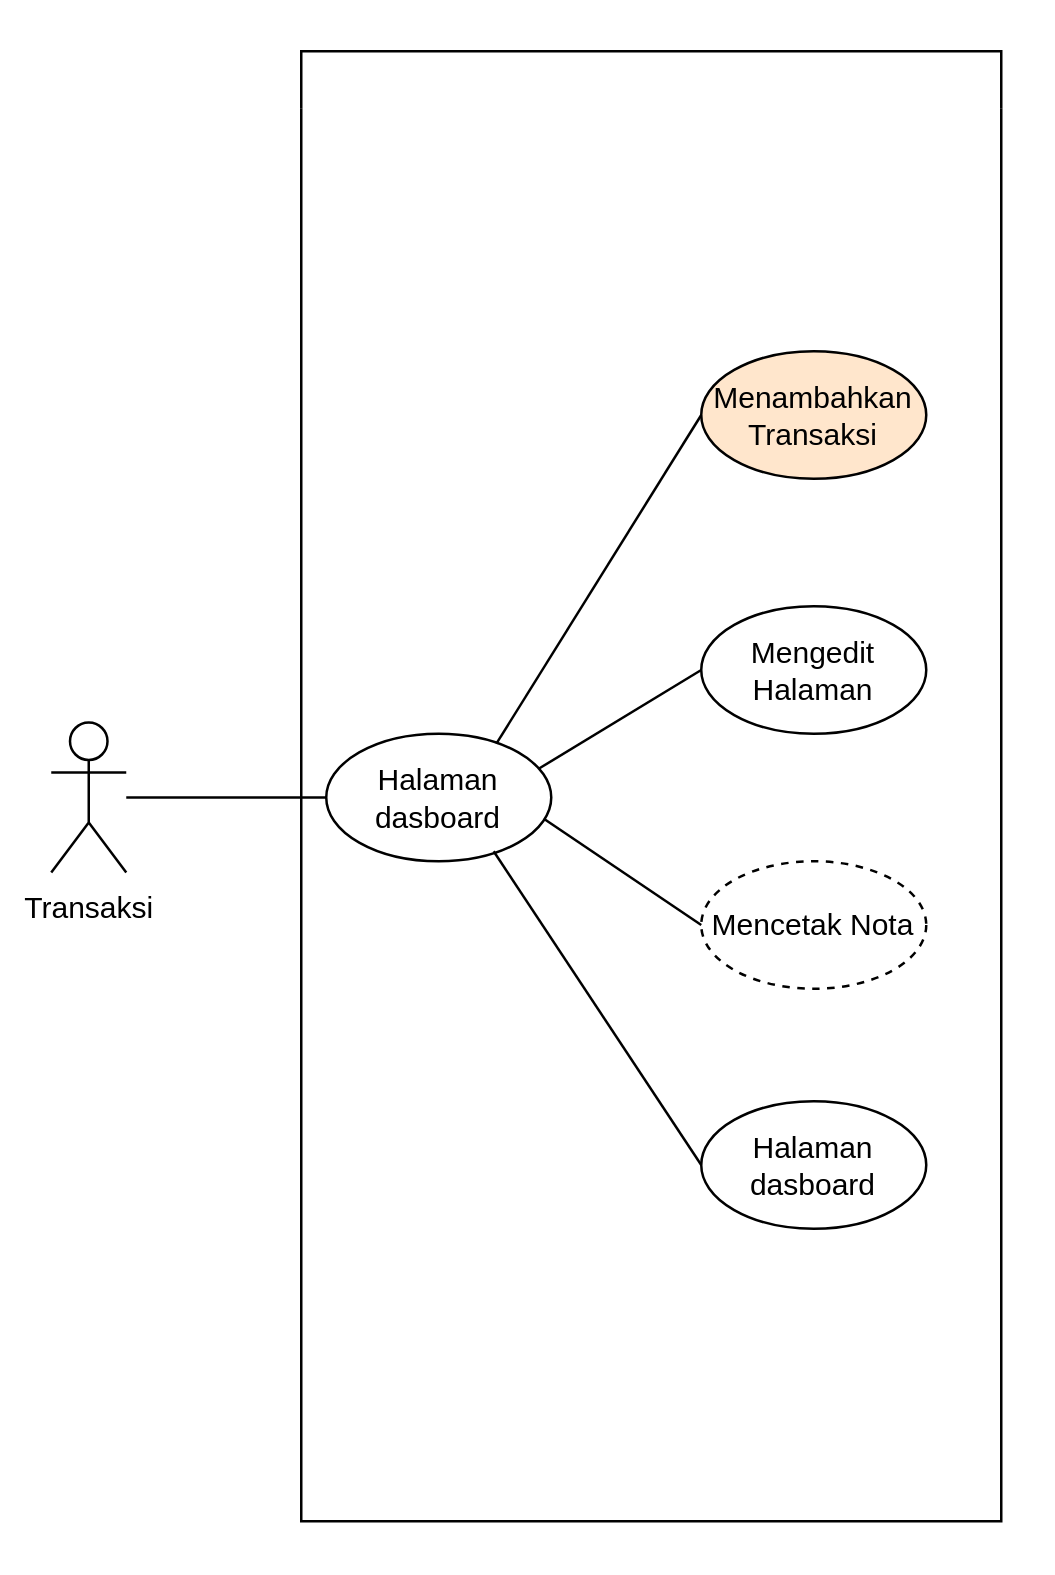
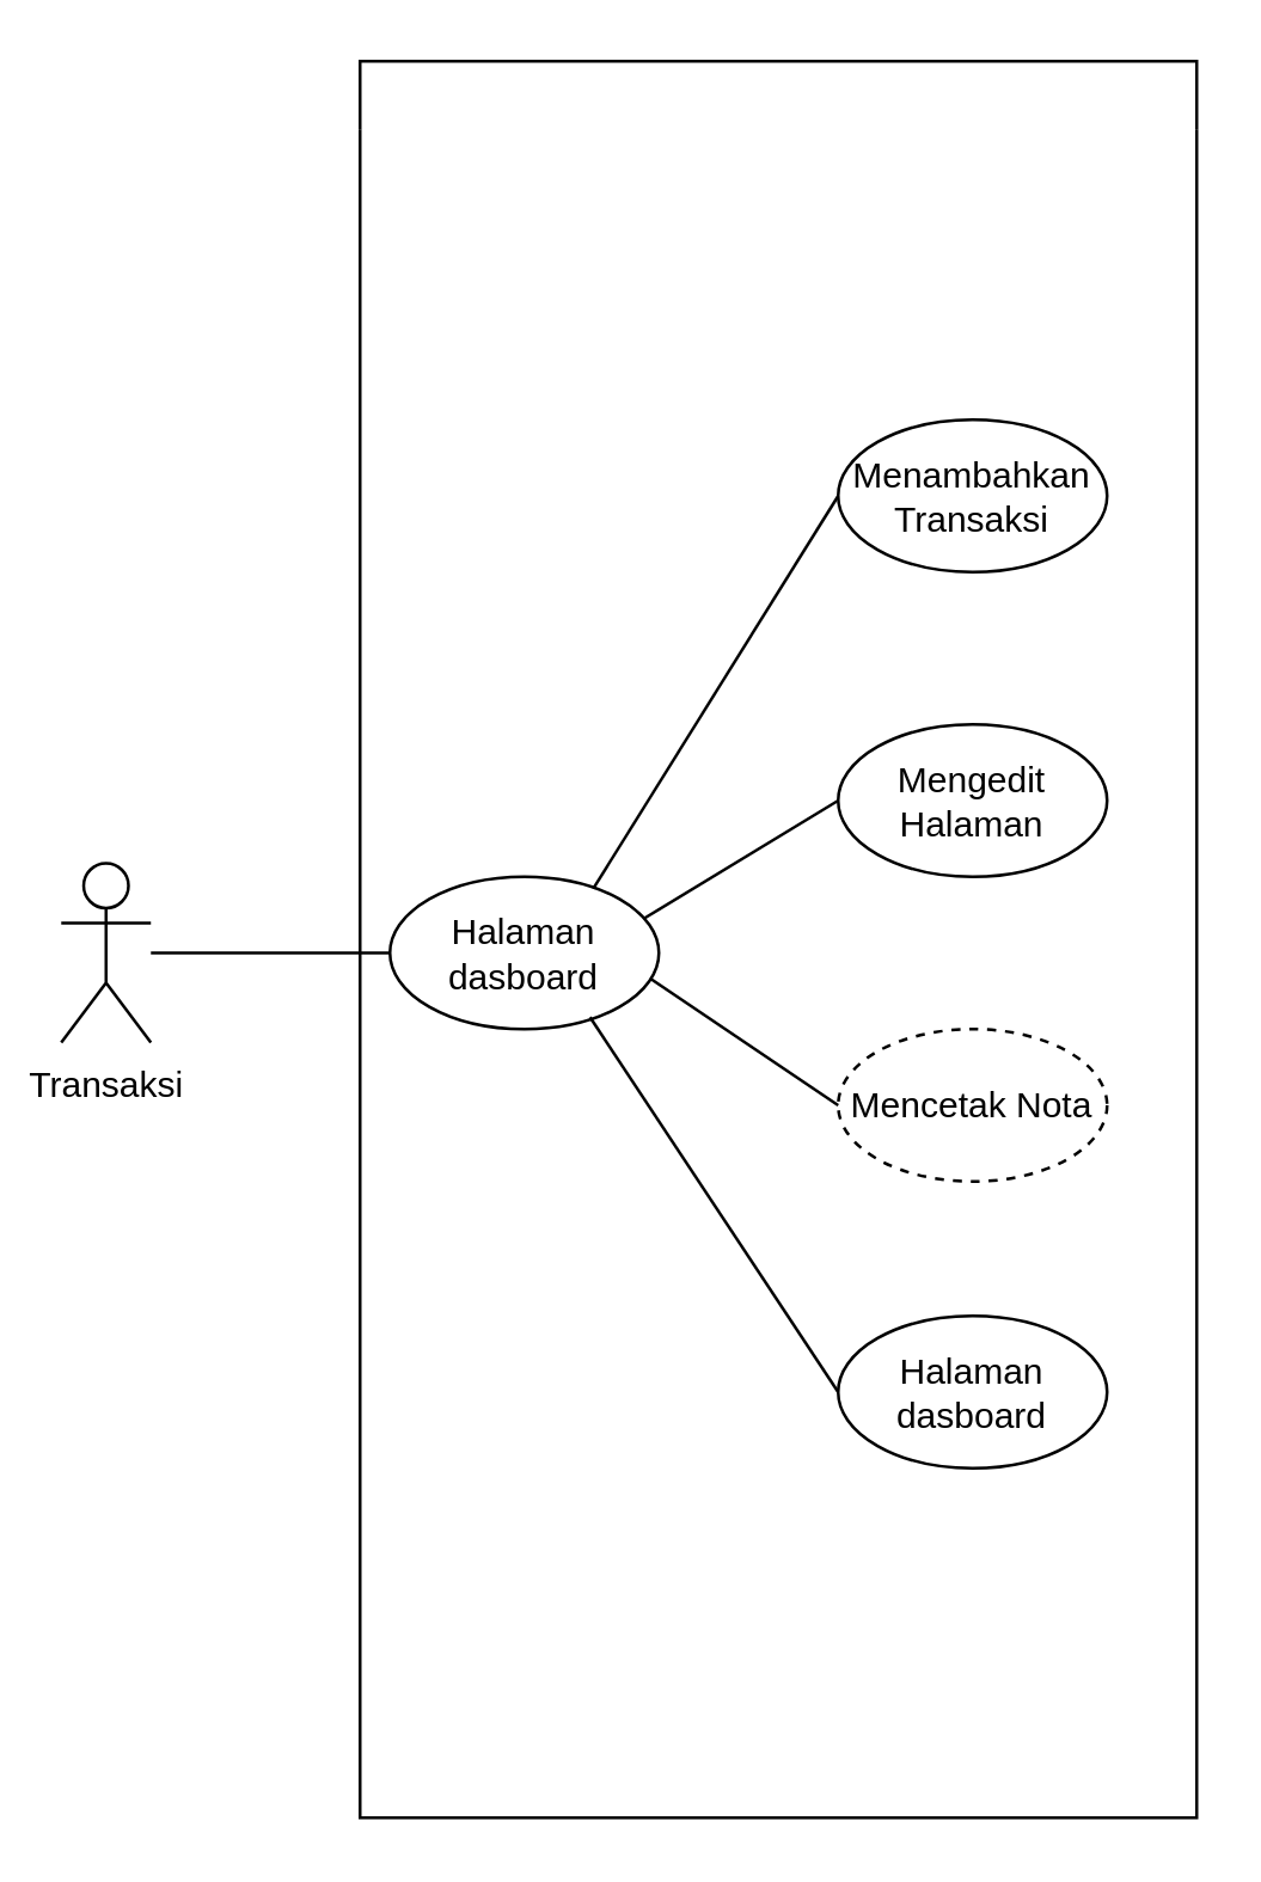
  <mxCell id="0" />
  <mxCell id="1" parent="0" />
  <mxCell id="2" value="" style="swimlane;whiteSpace=wrap;swimlaneLine=0;rounded=0;shadow=0;glass=0;" parent="1" vertex="1"><mxGeometry x="120" y="20" width="280" height="588" as="geometry" /></mxCell>
  <mxCell id="3" value="Halaman dasboard" style="ellipse;whiteSpace=wrap;html=1;" vertex="1" parent="2"><mxGeometry x="10" y="273" width="90" height="51" as="geometry" /></mxCell>
- <mxCell id="4" value="Menambahkan Transaksi" style="ellipse;whiteSpace=wrap;html=1;fillColor=#ffe6cc;" vertex="1" parent="2"><mxGeometry x="160" y="120" width="90" height="51" as="geometry" /></mxCell>
+ <mxCell id="4" value="Menambahkan Transaksi" style="ellipse;whiteSpace=wrap;html=1;" vertex="1" parent="2"><mxGeometry x="160" y="120" width="90" height="51" as="geometry" /></mxCell>
  <mxCell id="5" value="" style="endArrow=none;html=1;rounded=0;exitX=0.756;exitY=0.078;exitDx=0;exitDy=0;entryX=0;entryY=0.5;entryDx=0;entryDy=0;exitPerimeter=0;" edge="1" parent="2" source="3" target="4"><mxGeometry width="50" height="50" relative="1" as="geometry"><mxPoint x="150" y="330" as="sourcePoint" /><mxPoint x="200" y="280" as="targetPoint" /></mxGeometry></mxCell>
  <mxCell id="6" value="Mengedit Halaman" style="ellipse;whiteSpace=wrap;html=1;" vertex="1" parent="2"><mxGeometry x="160" y="222" width="90" height="51" as="geometry" /></mxCell>
  <mxCell id="7" value="Halaman dasboard" style="ellipse;whiteSpace=wrap;html=1;" vertex="1" parent="2"><mxGeometry x="160" y="420" width="90" height="51" as="geometry" /></mxCell>
  <mxCell id="8" value="Mencetak Nota" style="ellipse;whiteSpace=wrap;html=1;dashed=1;" vertex="1" parent="2"><mxGeometry x="160" y="324" width="90" height="51" as="geometry" /></mxCell>
  <mxCell id="9" value="" style="endArrow=none;html=1;rounded=0;exitX=0.944;exitY=0.275;exitDx=0;exitDy=0;exitPerimeter=0;entryX=0;entryY=0.5;entryDx=0;entryDy=0;" edge="1" parent="2" source="3" target="6"><mxGeometry width="50" height="50" relative="1" as="geometry"><mxPoint x="150" y="330" as="sourcePoint" /><mxPoint x="200" y="280" as="targetPoint" /></mxGeometry></mxCell>
  <mxCell id="10" value="" style="endArrow=none;html=1;rounded=0;exitX=0.967;exitY=0.667;exitDx=0;exitDy=0;exitPerimeter=0;entryX=0;entryY=0.5;entryDx=0;entryDy=0;" edge="1" parent="2" source="3" target="8"><mxGeometry width="50" height="50" relative="1" as="geometry"><mxPoint x="150" y="330" as="sourcePoint" /><mxPoint x="200" y="280" as="targetPoint" /></mxGeometry></mxCell>
  <mxCell id="11" value="" style="endArrow=none;html=1;rounded=0;exitX=0.744;exitY=0.922;exitDx=0;exitDy=0;exitPerimeter=0;entryX=0;entryY=0.5;entryDx=0;entryDy=0;" edge="1" parent="2" source="3" target="7"><mxGeometry width="50" height="50" relative="1" as="geometry"><mxPoint x="150" y="330" as="sourcePoint" /><mxPoint x="200" y="280" as="targetPoint" /></mxGeometry></mxCell>
  <mxCell id="12" value="Transaksi" style="shape=umlActor;verticalLabelPosition=bottom;verticalAlign=top;html=1;" vertex="1" parent="1"><mxGeometry x="20" y="288.5" width="30" height="60" as="geometry" /></mxCell>
  <mxCell id="13" value="" style="endArrow=none;html=1;rounded=0;entryX=0;entryY=0.5;entryDx=0;entryDy=0;" edge="1" parent="1" source="12" target="3"><mxGeometry width="50" height="50" relative="1" as="geometry"><mxPoint x="270" y="350" as="sourcePoint" /><mxPoint x="320" y="300" as="targetPoint" /></mxGeometry></mxCell>
